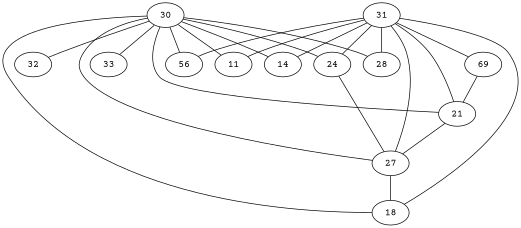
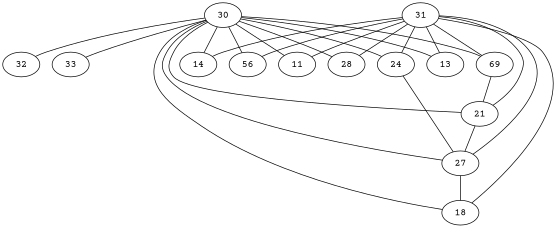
  strict graph {
    fontname="Courier Prime"
    node [fontname="Courier Prime"]
    edge [fontname="Courier Prime"]
    30
    32
    33
    11
+   13
    14
    n7 [label=56]
    18
    n9 [label=69]
    21
    24
    27
    28
    31
    30 -- 32
    30 -- 33
    30 -- 11
+   30 -- 13
    30 -- 14
    30 -- n7
    30 -- 18
+   30 -- n9
    30 -- 21
    30 -- 24
    30 -- 27
    30 -- 28
    n9 -- 21
    21 -- 27
    24 -- 27
    27 -- 18
    31 -- 11
+   31 -- 13
    31 -- 14
    31 -- n7
    31 -- 18
    31 -- n9
    31 -- 21
    31 -- 24
    31 -- 27
    31 -- 28
  }
